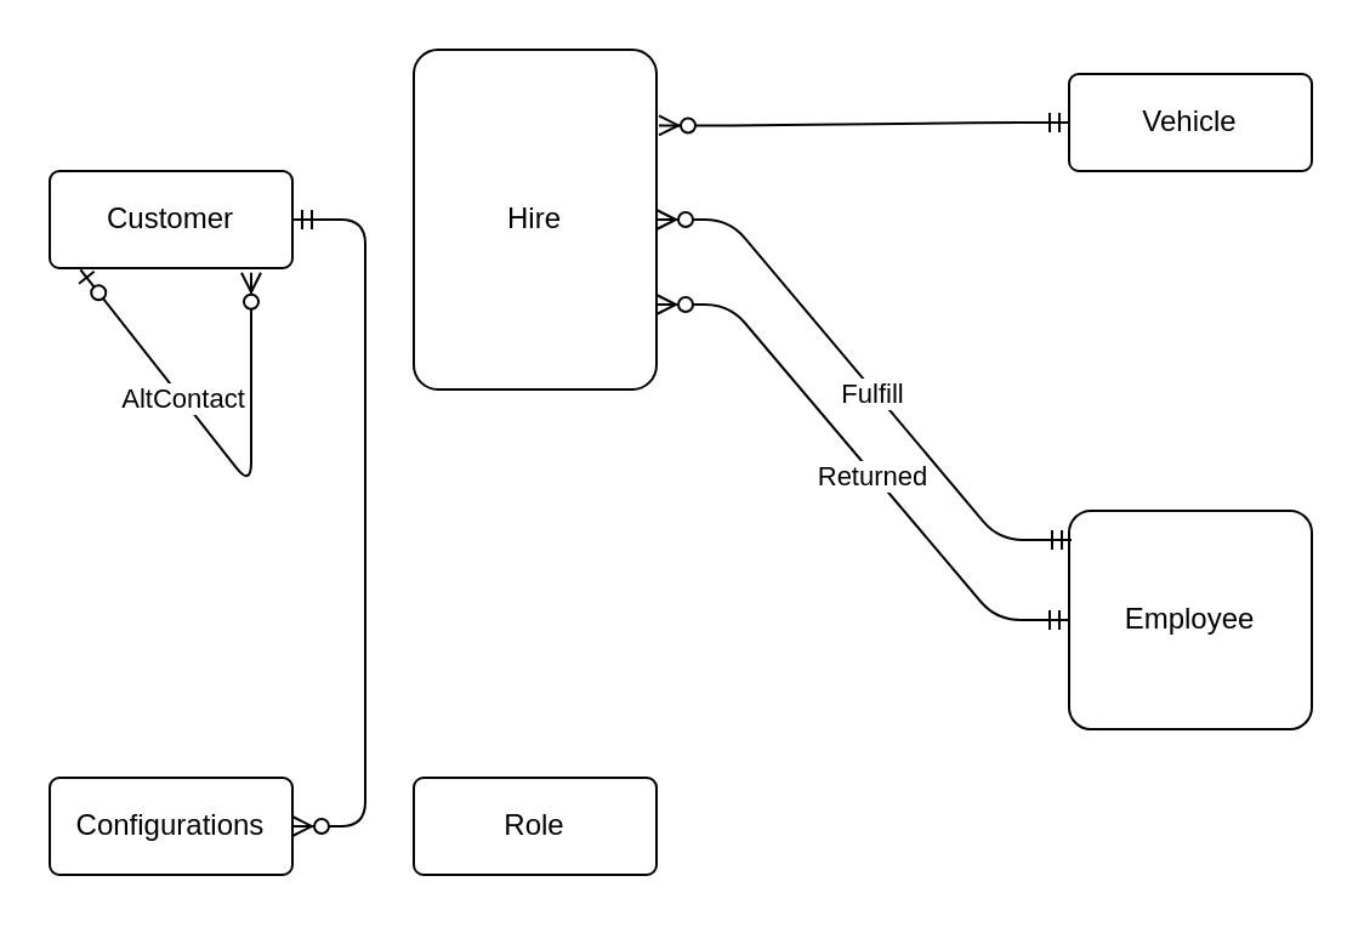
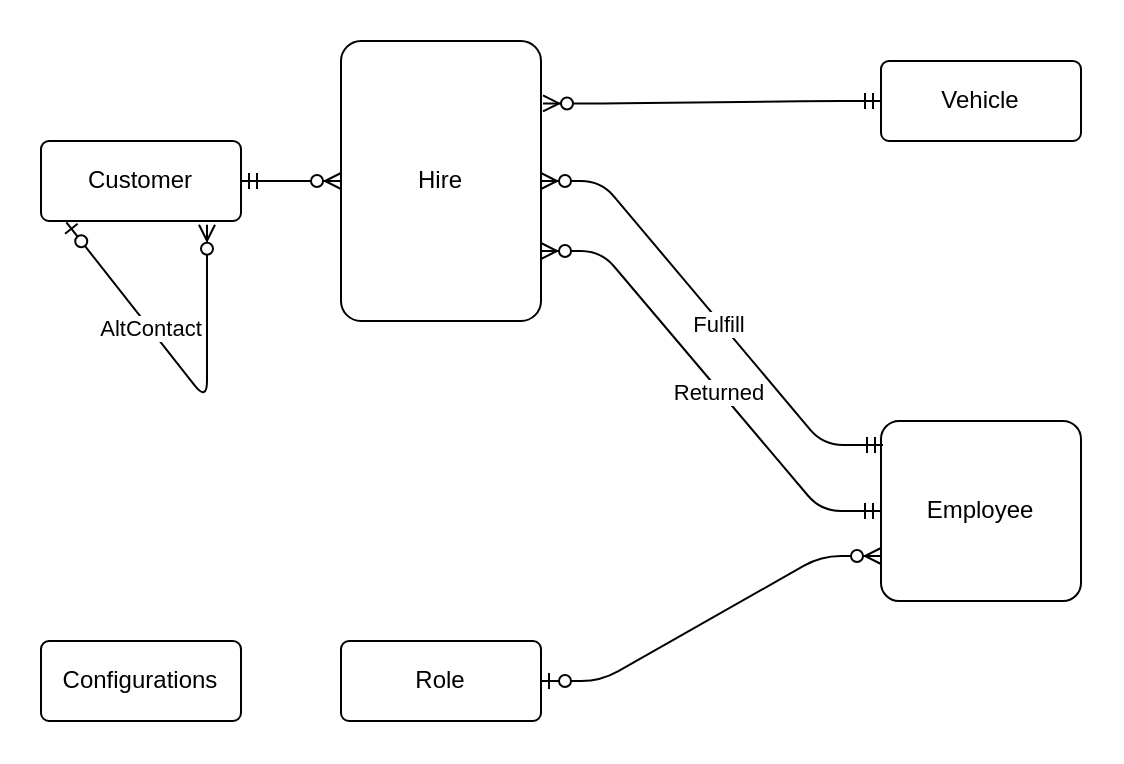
  <mxCell id="0" />
  <mxCell id="1" parent="0" />
  <mxCell id="2" value="Role" style="rounded=1;arcSize=10;whiteSpace=wrap;html=1;align=center;" parent="1" vertex="1"><mxGeometry x="170" y="320" width="100" height="40" as="geometry" /></mxCell>
  <mxCell id="3" value="Employee" style="rounded=1;arcSize=10;whiteSpace=wrap;html=1;align=center;" parent="1" vertex="1"><mxGeometry x="440" y="210" width="100" height="90" as="geometry" /></mxCell>
+ <mxCell id="4" value="" style="edgeStyle=entityRelationEdgeStyle;fontSize=12;html=1;endArrow=ERzeroToMany;startArrow=ERzeroToOne;entryX=0;entryY=0.75;entryDx=0;entryDy=0;exitX=1;exitY=0.5;exitDx=0;exitDy=0;" parent="1" source="2" target="3" edge="1"><mxGeometry width="100" height="100" relative="1" as="geometry"><mxPoint x="100" y="20" as="sourcePoint" /><mxPoint x="200" y="-80" as="targetPoint" /></mxGeometry></mxCell>
  <mxCell id="5" value="Vehicle" style="rounded=1;arcSize=10;whiteSpace=wrap;html=1;align=center;" parent="1" vertex="1"><mxGeometry x="440" y="30" width="100" height="40" as="geometry" /></mxCell>
  <mxCell id="6" value="Customer" style="rounded=1;arcSize=10;whiteSpace=wrap;html=1;align=center;" parent="1" vertex="1"><mxGeometry x="20" y="70" width="100" height="40" as="geometry" /></mxCell>
  <mxCell id="7" value="Hire" style="rounded=1;arcSize=10;whiteSpace=wrap;html=1;align=center;" parent="1" vertex="1"><mxGeometry x="170" y="20" width="100" height="140" as="geometry" /></mxCell>
- <mxCell id="8" value="" style="edgeStyle=entityRelationEdgeStyle;fontSize=12;html=1;endArrow=ERzeroToMany;startArrow=ERmandOne;exitX=1;exitY=0.5;exitDx=0;exitDy=0;" parent="1" source="6" target="14" edge="1"><mxGeometry width="100" height="100" relative="1" as="geometry"><mxPoint x="110" y="190" as="sourcePoint" /><mxPoint x="60" y="142" as="targetPoint" /></mxGeometry></mxCell>
+ <mxCell id="8" value="" style="edgeStyle=entityRelationEdgeStyle;fontSize=12;html=1;endArrow=ERzeroToMany;startArrow=ERmandOne;exitX=1;exitY=0.5;exitDx=0;exitDy=0;entryX=0;entryY=0.5;entryDx=0;entryDy=0;" parent="1" source="6" target="7" edge="1"><mxGeometry width="100" height="100" relative="1" as="geometry"><mxPoint x="110" y="190" as="sourcePoint" /><mxPoint x="60" y="142" as="targetPoint" /></mxGeometry></mxCell>
  <mxCell id="9" value="" style="edgeStyle=entityRelationEdgeStyle;fontSize=12;html=1;endArrow=ERzeroToMany;startArrow=ERmandOne;anchorPointDirection=1;bendable=1;entryX=1;entryY=0.5;entryDx=0;entryDy=0;exitX=0.01;exitY=0.133;exitDx=0;exitDy=0;exitPerimeter=0;" parent="1" source="3" target="7" edge="1"><mxGeometry width="100" height="100" relative="1" as="geometry"><mxPoint x="30" y="70" as="sourcePoint" /><mxPoint x="340" y="290" as="targetPoint" /></mxGeometry></mxCell>
  <mxCell id="10" value="Fulfill" style="edgeLabel;html=1;align=center;verticalAlign=middle;resizable=0;points=[];" parent="9" vertex="1" connectable="0"><mxGeometry x="-0.05" y="1" relative="1" as="geometry"><mxPoint as="offset" /></mxGeometry></mxCell>
  <mxCell id="11" value="" style="edgeStyle=entityRelationEdgeStyle;fontSize=12;html=1;endArrow=ERzeroToMany;startArrow=ERmandOne;anchorPointDirection=1;bendable=1;exitX=0;exitY=0.5;exitDx=0;exitDy=0;entryX=1.01;entryY=0.223;entryDx=0;entryDy=0;entryPerimeter=0;" parent="1" source="5" target="7" edge="1"><mxGeometry width="100" height="100" relative="1" as="geometry"><mxPoint x="290" y="20" as="sourcePoint" /><mxPoint x="320" y="70" as="targetPoint" /></mxGeometry></mxCell>
  <mxCell id="12" value="" style="edgeStyle=entityRelationEdgeStyle;fontSize=12;html=1;endArrow=ERzeroToMany;startArrow=ERmandOne;anchorPointDirection=1;bendable=1;entryX=1;entryY=0.75;entryDx=0;entryDy=0;" parent="1" source="3" target="7" edge="1"><mxGeometry width="100" height="100" relative="1" as="geometry"><mxPoint x="430" y="340" as="sourcePoint" /><mxPoint x="360" y="307.5" as="targetPoint" /></mxGeometry></mxCell>
  <mxCell id="13" value="Returned" style="edgeLabel;html=1;align=center;verticalAlign=middle;resizable=0;points=[];" parent="12" vertex="1" connectable="0"><mxGeometry x="-0.05" y="1" relative="1" as="geometry"><mxPoint as="offset" /></mxGeometry></mxCell>
  <mxCell id="14" value="Configurations" style="rounded=1;arcSize=10;whiteSpace=wrap;html=1;align=center;" parent="1" vertex="1"><mxGeometry x="20" y="320" width="100" height="40" as="geometry" /></mxCell>
  <mxCell id="15" value="" style="edgeStyle=entityRelationEdgeStyle;fontSize=12;html=1;endArrow=ERzeroToMany;startArrow=ERzeroToOne;entryX=0.83;entryY=1.046;entryDx=0;entryDy=0;exitX=0.127;exitY=1.018;exitDx=0;exitDy=0;exitPerimeter=0;entryPerimeter=0;" edge="1" parent="1" source="6" target="6"><mxGeometry width="100" height="100" relative="1" as="geometry"><mxPoint x="310" y="420" as="sourcePoint" /><mxPoint x="410" y="320" as="targetPoint" /><Array as="points"><mxPoint x="103" y="200" /></Array></mxGeometry></mxCell>
  <mxCell id="16" value="AltContact" style="edgeLabel;html=1;align=center;verticalAlign=middle;resizable=0;points=[];" vertex="1" connectable="0" parent="15"><mxGeometry x="-0.335" relative="1" as="geometry"><mxPoint as="offset" /></mxGeometry></mxCell>
